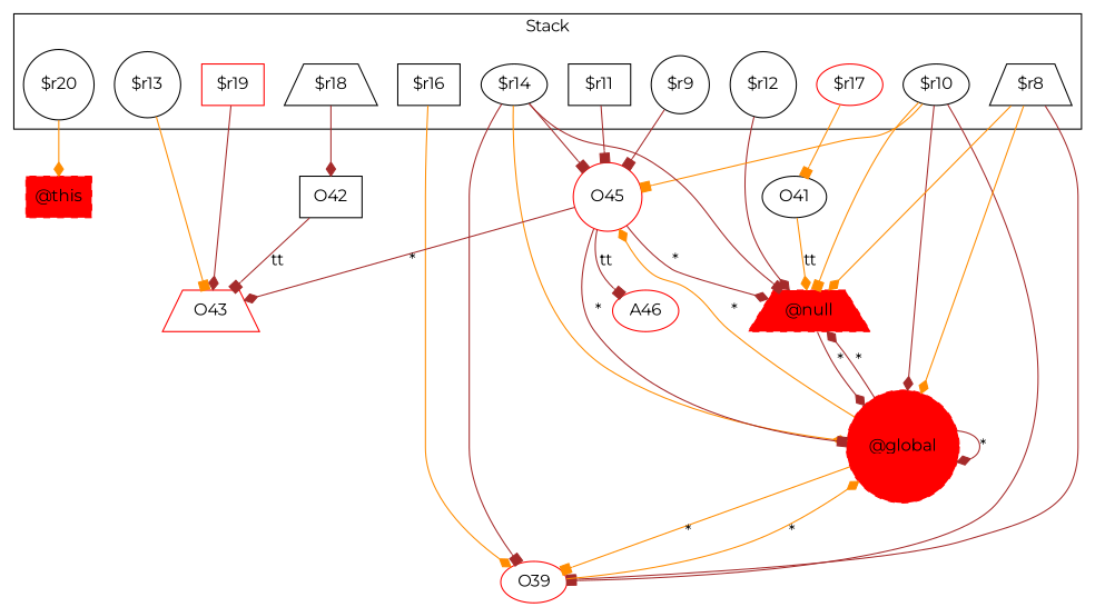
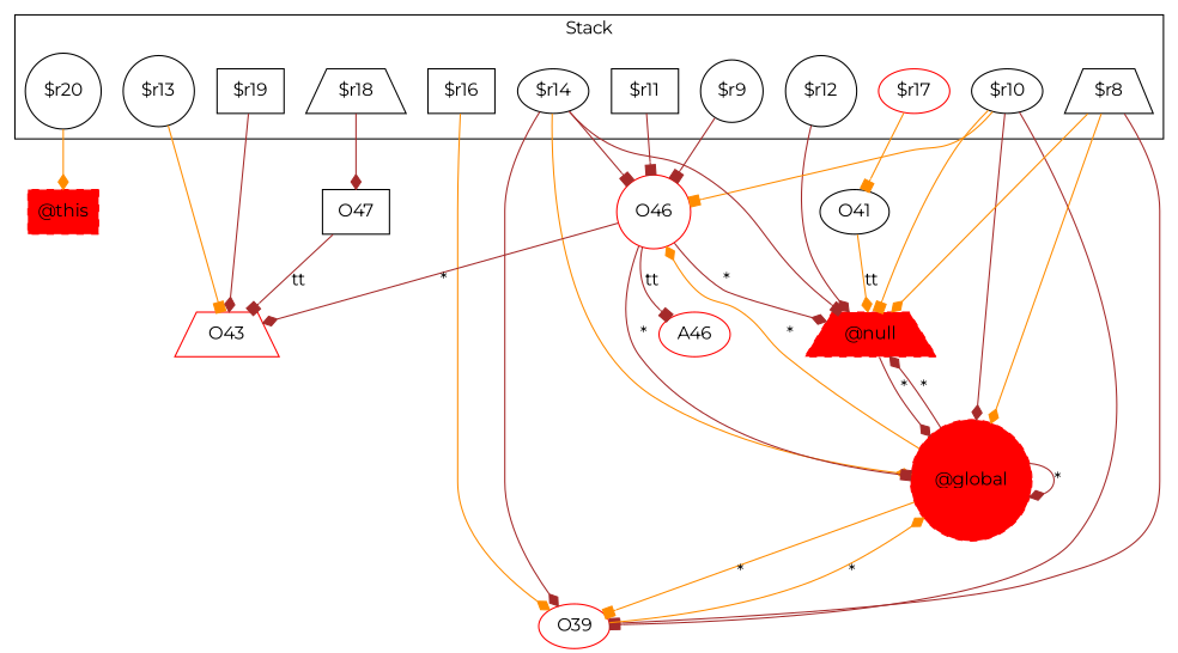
  digraph {
    fontname=Montserrat
    rankDir=LR
    node [fontname=Montserrat shape=circle]
    edge [arrowhead=diamond color=brown fontname=Montserrat]
    "$r20"
    "$r13"
    "$r12"
    "$r11" [shape=box]
    "$r10" [shape=ellipse]
    "$r9"
    "$r8" [shape=trapezium]
    "$r17" [color=red shape=ellipse]
    "$r16" [shape=box]
    "$r14" [shape=ellipse]
-   "$r19" [shape=box color=red]
+   "$r19" [shape=box]
    "$r18" [shape=trapezium]
    "@this" [color=red shape=box style="filled,dashed"]
    O43 [color=red shape=trapezium]
    "@null" [color=red shape=trapezium style="filled,dashed"]
-   O46 [color=red label=O45]
+   O46 [color=red]
    O39 [color=red shape=ellipse]
    "@global" [color=red style="filled,dashed"]
    O41 [shape=ellipse]
-   O42 [shape=box]
+   O42 [shape=box label=O47]
    A46 [color=red shape=ellipse]
    subgraph cluster_1 {
      label=Stack
      "$r20"
      "$r13"
      "$r12"
      "$r11"
      "$r10"
      "$r9"
      "$r8"
      "$r17"
      "$r16"
      "$r14"
      "$r19"
      "$r18"
    }
    "$r20" -> "@this" [color=darkorange]
    "$r13" -> O43 [arrowhead=box color=darkorange]
    "$r12" -> "@null"
    "$r11" -> O46 [arrowhead=box]
    "$r10" -> "@null" [arrowhead=box color=darkorange]
    "$r10" -> O46 [arrowhead=box color=darkorange]
    "$r10" -> O39 [arrowhead=box]
    "$r10" -> "@global"
    "$r9" -> O46 [arrowhead=box]
    "$r8" -> "@null" [color=darkorange]
    "$r8" -> O39 [arrowhead=box]
    "$r8" -> "@global" [color=darkorange]
    "$r17" -> O41 [arrowhead=box color=darkorange]
    "$r16" -> O39 [color=darkorange]
    "$r14" -> "@null" [arrowhead=box]
    "$r14" -> O46 [arrowhead=box]
-   "$r14" -> O39 [arrowhead=box]
+   "$r14" -> O39
    "$r14" -> "@global" [color=darkorange]
    "$r19" -> O43
    "$r18" -> O42
    "@null" -> "@global" [label="*" weight=0.2]
    O46 -> O43 [label="*" weight=0.2]
    O46 -> "@null" [label="*" weight=0.2]
    O46 -> "@global" [arrowhead=box label="*" weight=0.2]
    O46 -> A46 [arrowhead=box label=tt weight=0.2]
    O39 -> "@global" [color=darkorange label="*" weight=0.2]
    "@global" -> "@null" [label="*" weight=0.2]
    "@global" -> O46 [color=darkorange label="*" weight=0.2]
    "@global" -> O39 [arrowhead=box color=darkorange label="*" weight=0.2]
    "@global" -> "@global" [label="*" weight=0.2]
    O41 -> "@null" [color=darkorange label=tt weight=0.2]
    O42 -> O43 [arrowhead=box label=tt weight=0.2]
  }
